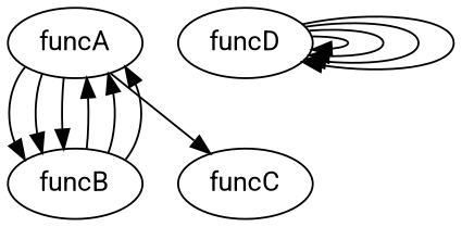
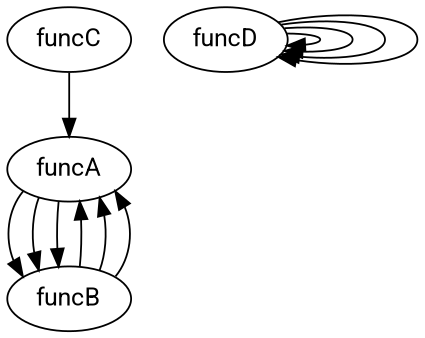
  digraph {
    fontname=Roboto
    rankdir=TB
    node [fontname=Roboto shape=ellipse]
    edge [fontname=Roboto]
    funcA
    funcB
    funcC
    funcD
    funcA -> funcB
    funcA -> funcB
    funcA -> funcB
-   funcA -> funcC
+   funcC -> funcA
    funcB -> funcA
    funcB -> funcA
    funcB -> funcA
    funcD -> funcD
    funcD -> funcD
    funcD -> funcD
    funcD -> funcD
  }
